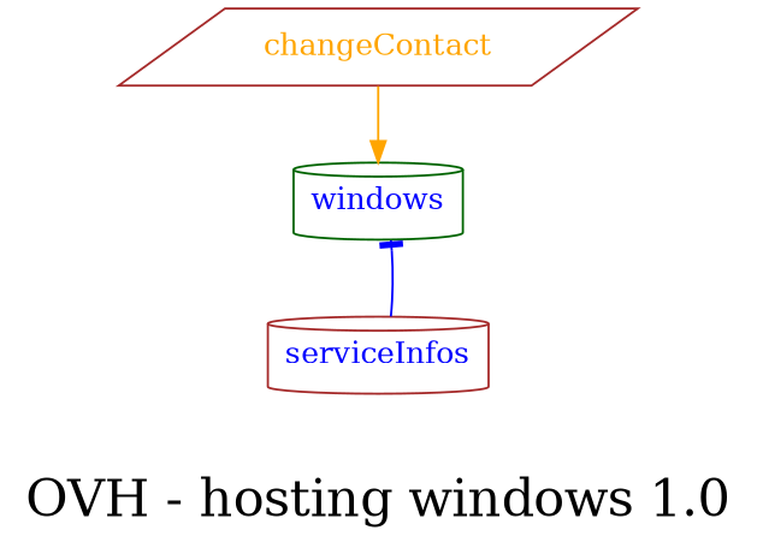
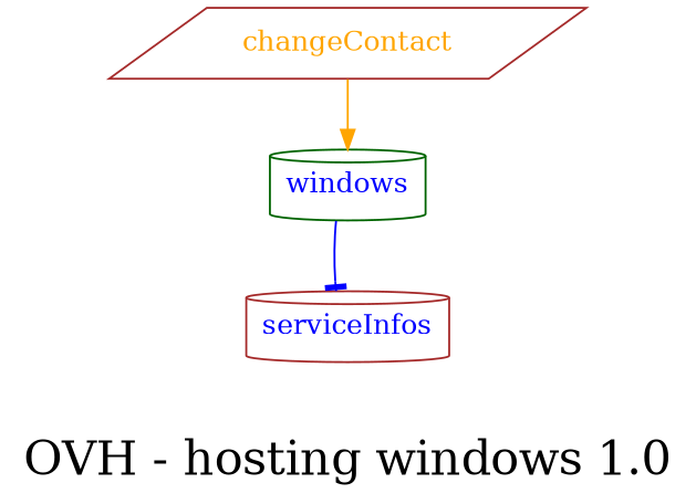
  digraph {
    fontsize=24
    label="OVH - hosting windows 1.0"
    splines=true
    node [color=brown fontcolor=blue shape=cylinder]
    edge [arrowtail=none]
    windows [color=darkgreen]
    serviceInfos
    changeContact [fontcolor=orange shape=parallelogram]
-   serviceInfos -> windows [arrowhead=tee color=blue fontcolor=blue]
+   windows -> serviceInfos [arrowhead=tee color=blue fontcolor=blue]
    changeContact -> windows [arrowhead=normal color=orange fontcolor=orange]
  }
